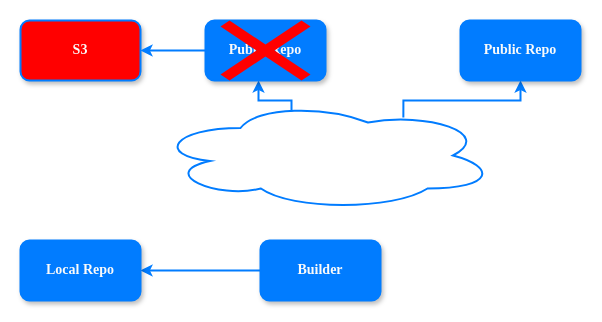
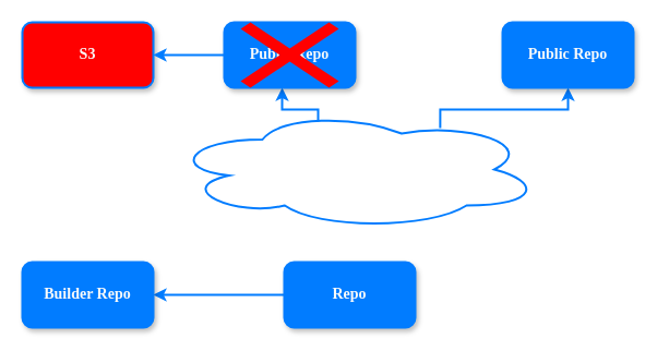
  <mxCell id="0" />
  <mxCell id="1" parent="0" />
  <mxCell id="2" value="" style="edgeStyle=orthogonalEdgeStyle;rounded=0;orthogonalLoop=1;jettySize=auto;html=1;strokeColor=#017CFF;strokeWidth=2;" edge="1" parent="1" source="3" target="4"><mxGeometry relative="1" as="geometry" /></mxCell>
- <mxCell id="3" value="Builder" style="rounded=1;whiteSpace=wrap;html=1;fillColor=#017CFF;strokeWidth=2;fontColor=#FAFAFA;fontFamily=Montserrat;fontStyle=1;shadow=1;strokeColor=#017CFF;fontSize=14;" parent="1" vertex="1"><mxGeometry x="260" y="240" width="120" height="60" as="geometry" /></mxCell>
- <mxCell id="4" value="Local Repo" style="rounded=1;whiteSpace=wrap;html=1;fillColor=#017CFF;strokeWidth=2;fontColor=#FAFAFA;fontFamily=Montserrat;fontStyle=1;shadow=1;strokeColor=#017CFF;fontSize=14;" vertex="1" parent="1"><mxGeometry x="20" y="240" width="120" height="60" as="geometry" /></mxCell>
+ <mxCell id="3" value="Repo" style="rounded=1;whiteSpace=wrap;html=1;fillColor=#017CFF;strokeWidth=2;fontColor=#FAFAFA;fontFamily=Montserrat;fontStyle=1;shadow=1;strokeColor=#017CFF;fontSize=14;" parent="1" vertex="1"><mxGeometry x="260" y="240" width="120" height="60" as="geometry" /></mxCell>
+ <mxCell id="4" value="Builder Repo" style="rounded=1;whiteSpace=wrap;html=1;fillColor=#017CFF;strokeWidth=2;fontColor=#FAFAFA;fontFamily=Montserrat;fontStyle=1;shadow=1;strokeColor=#017CFF;fontSize=14;" vertex="1" parent="1"><mxGeometry x="20" y="240" width="120" height="60" as="geometry" /></mxCell>
  <mxCell id="5" style="edgeStyle=orthogonalEdgeStyle;rounded=0;orthogonalLoop=1;jettySize=auto;html=1;exitX=0.4;exitY=0.1;exitDx=0;exitDy=0;exitPerimeter=0;entryX=0.442;entryY=1;entryDx=0;entryDy=0;entryPerimeter=0;strokeColor=#017CFF;strokeWidth=2;" parent="1" source="7" target="9" edge="1"><mxGeometry relative="1" as="geometry"><Array as="points"><mxPoint x="291" y="100" /><mxPoint x="258" y="100" /></Array></mxGeometry></mxCell>
  <mxCell id="6" style="edgeStyle=orthogonalEdgeStyle;rounded=0;orthogonalLoop=1;jettySize=auto;html=1;exitX=0.729;exitY=0.155;exitDx=0;exitDy=0;exitPerimeter=0;entryX=0.5;entryY=1;entryDx=0;entryDy=0;strokeColor=#017CFF;strokeWidth=2;" parent="1" source="7" target="10" edge="1"><mxGeometry relative="1" as="geometry"><Array as="points"><mxPoint x="403" y="100" /><mxPoint x="520" y="100" /></Array></mxGeometry></mxCell>
  <mxCell id="7" value="" style="ellipse;shape=cloud;whiteSpace=wrap;html=1;rounded=1;shadow=0;strokeColor=#017CFF;strokeWidth=2;fillColor=none;fontFamily=Montserrat;fontSize=14;fontColor=#FAFAFA;" parent="1" vertex="1"><mxGeometry x="155" y="100" width="340" height="110" as="geometry" /></mxCell>
  <mxCell id="8" style="edgeStyle=orthogonalEdgeStyle;rounded=0;orthogonalLoop=1;jettySize=auto;html=1;exitX=0;exitY=0.5;exitDx=0;exitDy=0;entryX=1;entryY=0.5;entryDx=0;entryDy=0;strokeColor=#017CFF;strokeWidth=2;" parent="1" target="11" edge="1"><mxGeometry relative="1" as="geometry"><mxPoint x="110" y="50" as="sourcePoint" /></mxGeometry></mxCell>
  <mxCell id="9" value="Public Repo" style="rounded=1;whiteSpace=wrap;html=1;fillColor=#017CFF;strokeWidth=2;fontColor=#FAFAFA;fontFamily=Montserrat;fontStyle=1;shadow=1;strokeColor=#017CFF;fontSize=14;" parent="1" vertex="1"><mxGeometry x="205" y="20" width="120" height="60" as="geometry" /></mxCell>
  <mxCell id="10" value="Public Repo" style="rounded=1;whiteSpace=wrap;html=1;fillColor=#017CFF;strokeWidth=2;fontColor=#FAFAFA;fontFamily=Montserrat;fontStyle=1;shadow=1;strokeColor=#017CFF;fontSize=14;" parent="1" vertex="1"><mxGeometry x="460" y="20" width="120" height="60" as="geometry" /></mxCell>
  <mxCell id="11" value="S3" style="rounded=1;whiteSpace=wrap;html=1;fillColor=#ff0000;strokeWidth=2;fontColor=#FAFAFA;fontFamily=Montserrat;fontStyle=1;shadow=1;strokeColor=#017CFF;fontSize=14;" parent="1" vertex="1"><mxGeometry x="20" y="20" width="120" height="60" as="geometry" /></mxCell>
  <mxCell id="12" style="edgeStyle=orthogonalEdgeStyle;rounded=0;orthogonalLoop=1;jettySize=auto;html=1;exitX=0;exitY=0.5;exitDx=0;exitDy=0;entryX=1;entryY=0.5;entryDx=0;entryDy=0;strokeColor=#017CFF;strokeWidth=2;" parent="1" source="9" target="11" edge="1"><mxGeometry relative="1" as="geometry"><mxPoint x="205" y="50" as="sourcePoint" /><mxPoint x="140" y="50" as="targetPoint" /></mxGeometry></mxCell>
  <mxCell id="13" value="" style="shape=mxgraph.mockup.markup.redX;fillColor=#ff0000;html=1;shadow=0;strokeColor=none;" parent="1" vertex="1"><mxGeometry x="220" y="20" width="90" height="60" as="geometry" /></mxCell>
